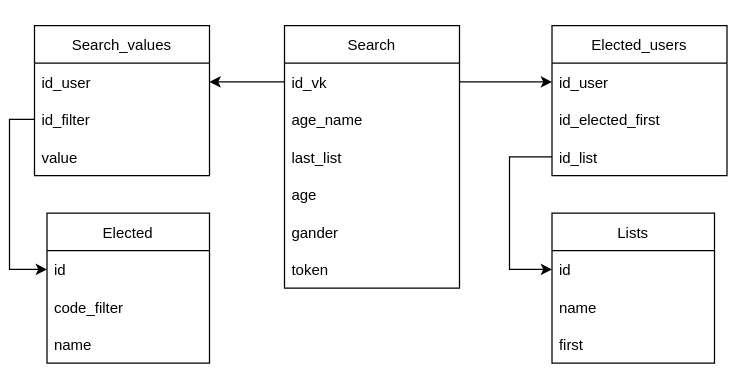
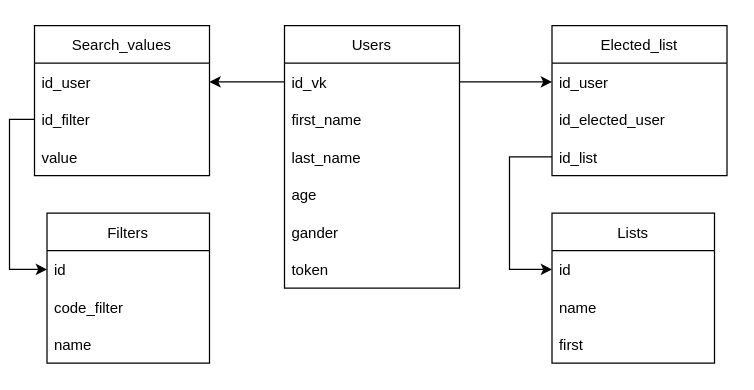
  <mxCell id="0" />
  <mxCell id="1" parent="0" />
- <mxCell id="2" value="Search" style="swimlane;fontStyle=0;childLayout=stackLayout;horizontal=1;startSize=30;horizontalStack=0;resizeParent=1;resizeParentMax=0;resizeLast=0;collapsible=1;marginBottom=0;" parent="1" vertex="1"><mxGeometry x="220" y="20" width="140" height="210" as="geometry" /></mxCell>
+ <mxCell id="2" value="Users" style="swimlane;fontStyle=0;childLayout=stackLayout;horizontal=1;startSize=30;horizontalStack=0;resizeParent=1;resizeParentMax=0;resizeLast=0;collapsible=1;marginBottom=0;" parent="1" vertex="1"><mxGeometry x="220" y="20" width="140" height="210" as="geometry" /></mxCell>
  <mxCell id="3" value="id_vk" style="text;strokeColor=none;fillColor=none;align=left;verticalAlign=middle;spacingLeft=4;spacingRight=4;overflow=hidden;points=[[0,0.5],[1,0.5]];portConstraint=eastwest;rotatable=0;" parent="2" vertex="1"><mxGeometry y="30" width="140" height="30" as="geometry" /></mxCell>
- <mxCell id="4" value="age_name" style="text;strokeColor=none;fillColor=none;align=left;verticalAlign=middle;spacingLeft=4;spacingRight=4;overflow=hidden;points=[[0,0.5],[1,0.5]];portConstraint=eastwest;rotatable=0;" parent="2" vertex="1"><mxGeometry y="60" width="140" height="30" as="geometry" /></mxCell>
- <mxCell id="5" value="last_list" style="text;strokeColor=none;fillColor=none;align=left;verticalAlign=middle;spacingLeft=4;spacingRight=4;overflow=hidden;points=[[0,0.5],[1,0.5]];portConstraint=eastwest;rotatable=0;" parent="2" vertex="1"><mxGeometry y="90" width="140" height="30" as="geometry" /></mxCell>
+ <mxCell id="4" value="first_name" style="text;strokeColor=none;fillColor=none;align=left;verticalAlign=middle;spacingLeft=4;spacingRight=4;overflow=hidden;points=[[0,0.5],[1,0.5]];portConstraint=eastwest;rotatable=0;" parent="2" vertex="1"><mxGeometry y="60" width="140" height="30" as="geometry" /></mxCell>
+ <mxCell id="5" value="last_name" style="text;strokeColor=none;fillColor=none;align=left;verticalAlign=middle;spacingLeft=4;spacingRight=4;overflow=hidden;points=[[0,0.5],[1,0.5]];portConstraint=eastwest;rotatable=0;" parent="2" vertex="1"><mxGeometry y="90" width="140" height="30" as="geometry" /></mxCell>
  <mxCell id="6" value="age" style="text;strokeColor=none;fillColor=none;align=left;verticalAlign=middle;spacingLeft=4;spacingRight=4;overflow=hidden;points=[[0,0.5],[1,0.5]];portConstraint=eastwest;rotatable=0;" parent="2" vertex="1"><mxGeometry y="120" width="140" height="30" as="geometry" /></mxCell>
  <mxCell id="7" value="gander" style="text;strokeColor=none;fillColor=none;align=left;verticalAlign=middle;spacingLeft=4;spacingRight=4;overflow=hidden;points=[[0,0.5],[1,0.5]];portConstraint=eastwest;rotatable=0;" parent="2" vertex="1"><mxGeometry y="150" width="140" height="30" as="geometry" /></mxCell>
  <mxCell id="8" value="token" style="text;strokeColor=none;fillColor=none;align=left;verticalAlign=middle;spacingLeft=4;spacingRight=4;overflow=hidden;points=[[0,0.5],[1,0.5]];portConstraint=eastwest;rotatable=0;" parent="2" vertex="1"><mxGeometry y="180" width="140" height="30" as="geometry" /></mxCell>
- <mxCell id="9" value="Elected_users" style="swimlane;fontStyle=0;childLayout=stackLayout;horizontal=1;startSize=30;horizontalStack=0;resizeParent=1;resizeParentMax=0;resizeLast=0;collapsible=1;marginBottom=0;" parent="1" vertex="1"><mxGeometry x="434" y="20" width="140" height="120" as="geometry" /></mxCell>
+ <mxCell id="9" value="Elected_list" style="swimlane;fontStyle=0;childLayout=stackLayout;horizontal=1;startSize=30;horizontalStack=0;resizeParent=1;resizeParentMax=0;resizeLast=0;collapsible=1;marginBottom=0;" parent="1" vertex="1"><mxGeometry x="434" y="20" width="140" height="120" as="geometry" /></mxCell>
  <mxCell id="10" value="id_user" style="text;strokeColor=none;fillColor=none;align=left;verticalAlign=middle;spacingLeft=4;spacingRight=4;overflow=hidden;points=[[0,0.5],[1,0.5]];portConstraint=eastwest;rotatable=0;" parent="9" vertex="1"><mxGeometry y="30" width="140" height="30" as="geometry" /></mxCell>
- <mxCell id="11" value="id_elected_first" style="text;strokeColor=none;fillColor=none;align=left;verticalAlign=middle;spacingLeft=4;spacingRight=4;overflow=hidden;points=[[0,0.5],[1,0.5]];portConstraint=eastwest;rotatable=0;" parent="9" vertex="1"><mxGeometry y="60" width="140" height="30" as="geometry" /></mxCell>
+ <mxCell id="11" value="id_elected_user" style="text;strokeColor=none;fillColor=none;align=left;verticalAlign=middle;spacingLeft=4;spacingRight=4;overflow=hidden;points=[[0,0.5],[1,0.5]];portConstraint=eastwest;rotatable=0;" parent="9" vertex="1"><mxGeometry y="60" width="140" height="30" as="geometry" /></mxCell>
  <mxCell id="12" value="id_list" style="text;strokeColor=none;fillColor=none;align=left;verticalAlign=middle;spacingLeft=4;spacingRight=4;overflow=hidden;points=[[0,0.5],[1,0.5]];portConstraint=eastwest;rotatable=0;" parent="9" vertex="1"><mxGeometry y="90" width="140" height="30" as="geometry" /></mxCell>
  <mxCell id="13" style="edgeStyle=orthogonalEdgeStyle;rounded=0;orthogonalLoop=1;jettySize=auto;html=1;exitX=1;exitY=0.5;exitDx=0;exitDy=0;entryX=0;entryY=0.5;entryDx=0;entryDy=0;" parent="1" source="3" target="10" edge="1"><mxGeometry relative="1" as="geometry"><mxPoint x="340" y="35" as="sourcePoint" /><Array as="points"><mxPoint x="390" y="65" /><mxPoint x="390" y="65" /></Array></mxGeometry></mxCell>
  <mxCell id="14" value="Lists" style="swimlane;fontStyle=0;childLayout=stackLayout;horizontal=1;startSize=30;horizontalStack=0;resizeParent=1;resizeParentMax=0;resizeLast=0;collapsible=1;marginBottom=0;" parent="1" vertex="1"><mxGeometry x="434" y="170" width="130" height="120" as="geometry" /></mxCell>
  <mxCell id="15" value="id" style="text;strokeColor=none;fillColor=none;align=left;verticalAlign=middle;spacingLeft=4;spacingRight=4;overflow=hidden;points=[[0,0.5],[1,0.5]];portConstraint=eastwest;rotatable=0;" parent="14" vertex="1"><mxGeometry y="30" width="130" height="30" as="geometry" /></mxCell>
  <mxCell id="16" value="name" style="text;strokeColor=none;fillColor=none;align=left;verticalAlign=middle;spacingLeft=4;spacingRight=4;overflow=hidden;points=[[0,0.5],[1,0.5]];portConstraint=eastwest;rotatable=0;" parent="14" vertex="1"><mxGeometry y="60" width="130" height="30" as="geometry" /></mxCell>
  <mxCell id="17" value="first" style="text;strokeColor=none;fillColor=none;align=left;verticalAlign=middle;spacingLeft=4;spacingRight=4;overflow=hidden;points=[[0,0.5],[1,0.5]];portConstraint=eastwest;rotatable=0;" vertex="1" parent="14"><mxGeometry y="90" width="130" height="30" as="geometry" /></mxCell>
  <mxCell id="18" style="edgeStyle=orthogonalEdgeStyle;rounded=0;orthogonalLoop=1;jettySize=auto;html=1;exitX=0;exitY=0.5;exitDx=0;exitDy=0;entryX=0;entryY=0.5;entryDx=0;entryDy=0;" parent="1" source="12" target="15" edge="1"><mxGeometry relative="1" as="geometry"><mxPoint x="420" y="450" as="targetPoint" /><Array as="points"><mxPoint x="400" y="125" /><mxPoint x="400" y="215" /></Array></mxGeometry></mxCell>
- <mxCell id="19" value="Elected" style="swimlane;fontStyle=0;childLayout=stackLayout;horizontal=1;startSize=30;horizontalStack=0;resizeParent=1;resizeParentMax=0;resizeLast=0;collapsible=1;marginBottom=0;" parent="1" vertex="1"><mxGeometry x="30" y="170" width="130" height="120" as="geometry" /></mxCell>
+ <mxCell id="19" value="Filters" style="swimlane;fontStyle=0;childLayout=stackLayout;horizontal=1;startSize=30;horizontalStack=0;resizeParent=1;resizeParentMax=0;resizeLast=0;collapsible=1;marginBottom=0;" parent="1" vertex="1"><mxGeometry x="30" y="170" width="130" height="120" as="geometry" /></mxCell>
  <mxCell id="20" value="id" style="text;strokeColor=none;fillColor=none;align=left;verticalAlign=middle;spacingLeft=4;spacingRight=4;overflow=hidden;points=[[0,0.5],[1,0.5]];portConstraint=eastwest;rotatable=0;" parent="19" vertex="1"><mxGeometry y="30" width="130" height="30" as="geometry" /></mxCell>
  <mxCell id="21" value="code_filter" style="text;strokeColor=none;fillColor=none;align=left;verticalAlign=middle;spacingLeft=4;spacingRight=4;overflow=hidden;points=[[0,0.5],[1,0.5]];portConstraint=eastwest;rotatable=0;" parent="19" vertex="1"><mxGeometry y="60" width="130" height="30" as="geometry" /></mxCell>
  <mxCell id="22" value="name" style="text;strokeColor=none;fillColor=none;align=left;verticalAlign=middle;spacingLeft=4;spacingRight=4;overflow=hidden;points=[[0,0.5],[1,0.5]];portConstraint=eastwest;rotatable=0;" vertex="1" parent="19"><mxGeometry y="90" width="130" height="30" as="geometry" /></mxCell>
  <mxCell id="23" value="Search_values" style="swimlane;fontStyle=0;childLayout=stackLayout;horizontal=1;startSize=30;horizontalStack=0;resizeParent=1;resizeParentMax=0;resizeLast=0;collapsible=1;marginBottom=0;" parent="1" vertex="1"><mxGeometry x="20" y="20" width="140" height="120" as="geometry" /></mxCell>
  <mxCell id="24" value="id_user" style="text;strokeColor=none;fillColor=none;align=left;verticalAlign=middle;spacingLeft=4;spacingRight=4;overflow=hidden;points=[[0,0.5],[1,0.5]];portConstraint=eastwest;rotatable=0;" parent="23" vertex="1"><mxGeometry y="30" width="140" height="30" as="geometry" /></mxCell>
  <mxCell id="25" value="id_filter" style="text;strokeColor=none;fillColor=none;align=left;verticalAlign=middle;spacingLeft=4;spacingRight=4;overflow=hidden;points=[[0,0.5],[1,0.5]];portConstraint=eastwest;rotatable=0;" parent="23" vertex="1"><mxGeometry y="60" width="140" height="30" as="geometry" /></mxCell>
  <mxCell id="26" value="value" style="text;strokeColor=none;fillColor=none;align=left;verticalAlign=middle;spacingLeft=4;spacingRight=4;overflow=hidden;points=[[0,0.5],[1,0.5]];portConstraint=eastwest;rotatable=0;" parent="23" vertex="1"><mxGeometry y="90" width="140" height="30" as="geometry" /></mxCell>
  <mxCell id="27" style="edgeStyle=orthogonalEdgeStyle;rounded=0;orthogonalLoop=1;jettySize=auto;html=1;exitX=0;exitY=0.5;exitDx=0;exitDy=0;entryX=0;entryY=0.5;entryDx=0;entryDy=0;" parent="1" source="25" target="20" edge="1"><mxGeometry relative="1" as="geometry" /></mxCell>
  <mxCell id="28" style="edgeStyle=orthogonalEdgeStyle;rounded=0;orthogonalLoop=1;jettySize=auto;html=1;exitX=0;exitY=0.5;exitDx=0;exitDy=0;entryX=1;entryY=0.5;entryDx=0;entryDy=0;" parent="1" source="3" target="24" edge="1"><mxGeometry relative="1" as="geometry" /></mxCell>
